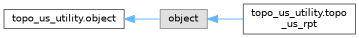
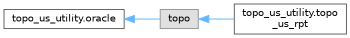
  digraph {
    rankdir=LR
    node [color=grey40 fillcolor=white fontname=Helvetica fontsize=10 shape=box style=filled]
    edge [color=steelblue1 dir=back fontname=Helvetica fontsize=10 labelfontname=Helvetica labelfontsize=10 style=solid]
-   n1 [color=grey60 fillcolor="#E0E0E0" height=0.2 label=object width=0.4]
+   n1 [color=grey60 fillcolor="#E0E0E0" height=0.2 label=topo width=0.4]
    n2 [height=0.2 label="topo_us_utility.topo\l_us_rpt" width=0.4]
-   n3 [height=0.2 label="topo_us_utility.object" width=0.4]
+   n3 [height=0.2 label="topo_us_utility.oracle" width=0.4]
    n1 -> n2
    n3 -> n1
  }
